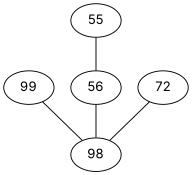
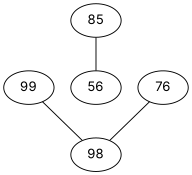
  strict graph {
    fontname=Inter
    node [fontname=Inter]
    edge [fontname=Inter]
    99
    98
-   85 [label=55]
+   85
    56
-   72
+   72 [label=76]
    99 -- 98
    85 -- 56
-   56 -- 98
    72 -- 98
  }
